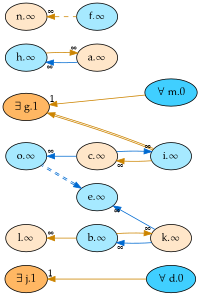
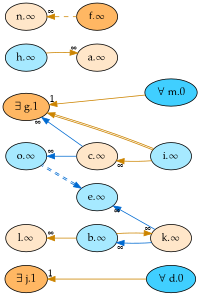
  digraph {
    rankdir=LR
    node [fillcolor="#a6e9ff" fontname=Palatino fontsize=14 style=filled]
    edge [color="#cc8400" dir=back fontsize=12 labeldistance=1.5 style=solid taillabel="∞"]
    n1 [fillcolor="#40cfff" label="∀ d.0"]
    n2 [fillcolor="#40cfff" label="∀ m.0"]
    n3 [fillcolor="#ffb763" label="∃ g.1"]
    n4 [fillcolor="#ffb763" label="∃ j.1"]
    n5 [label="i.∞"]
    n6 [label="h.∞"]
    n7 [fillcolor="#ffe6c9" label="a.∞"]
    n8 [label="b.∞"]
    n9 [fillcolor="#ffe6c9" label="k.∞"]
    n10 [fillcolor="#ffe6c9" label="c.∞"]
    n11 [label="o.∞"]
    n12 [label="e.∞"]
-   n13 [label="f.∞"]
+   n13 [fillcolor="#ffb763" label="f.∞"]
    n14 [fillcolor="#ffe6c9" label="n.∞"]
    n15 [fillcolor="#ffe6c9" label="l.∞"]
    subgraph sub_1 {
      rank=max
      n1
      n2
    }
    subgraph sub_2 {
      rank=min
      n3
      n4
    }
    n3 -> n2 [taillabel=1]
    n3 -> n5 [color="#cc8400:#cc8400" constraint=false taillabel=""]
    n4 -> n1 [taillabel=1]
-   n5 -> n10 [color="#006ad1"]
-   n6 -> n7 [color="#006ad1"]
+   n3 -> n10 [color="#006ad1"]
    n7 -> n6
    n8 -> n9 [color="#006ad1"]
    n9 -> n8
    n10 -> n5
    n11 -> n10 [color="#006ad1"]
    n12 -> n9 [color="#006ad1"]
    n12 -> n11 [color="#006ad1:#006ad1" constraint=false style=dashed taillabel=""]
    n14 -> n13 [style=dashed]
    n15 -> n8
  }
